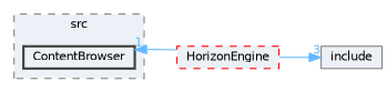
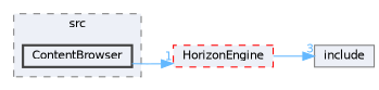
  digraph {
    compound=true
    rankdir=LR
    node [fillcolor="#edf0f7" fontname=Helvetica fontsize=10 shape=box]
    edge [color=steelblue1 fontcolor=steelblue1 fontname=Helvetica fontsize=10 labeldistance=1.5 labelfontname=Helvetica labelfontsize=10]
    n1 [color=grey25 height=0.2 label=ContentBrowser style="filled,bold" width=0.4]
    n2 [color=red height=0.2 label=HorizonEngine style="filled,dashed" width=0.4]
    n3 [color=grey50 height=0.2 label=include style=filled width=0.4]
    subgraph cluster_1 {
      bgcolor="#edf0f7"
      fontname=Helvetica
      fontsize=10
      label=src
      pencolor=grey50
      style="filled,dashed"
      n1
    }
-   n2 -> n1 [headlabel=1]
+   n1 -> n2 [headlabel=1]
    n2 -> n3 [headlabel=3]
  }
